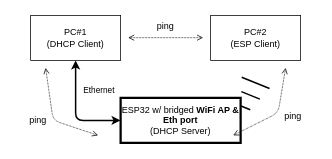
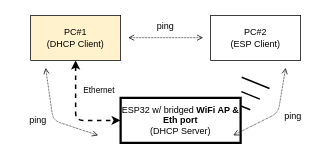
  <mxCell id="0" />
  <mxCell id="1" parent="0" />
  <mxCell id="2" value="ESP32 w/ bridged &lt;b&gt;WiFi AP &amp;amp; Eth port&lt;/b&gt;&lt;br&gt;(DHCP Server)" style="rounded=0;whiteSpace=wrap;html=1;strokeWidth=3;" parent="1" vertex="1"><mxGeometry x="160" y="130" width="160" height="60" as="geometry" /></mxCell>
- <mxCell id="3" style="edgeStyle=orthogonalEdgeStyle;html=1;exitX=0.5;exitY=1;exitDx=0;exitDy=0;entryX=0;entryY=0.5;entryDx=0;entryDy=0;startArrow=classic;startFill=1;strokeWidth=2;" parent="1" source="5" target="2" edge="1"><mxGeometry relative="1" as="geometry"><Array as="points"><mxPoint x="100" y="160" /></Array></mxGeometry></mxCell>
+ <mxCell id="3" style="edgeStyle=orthogonalEdgeStyle;html=1;exitX=0.5;exitY=1;exitDx=0;exitDy=0;entryX=0;entryY=0.5;entryDx=0;entryDy=0;startArrow=classic;startFill=1;strokeWidth=2;dashed=1;" parent="1" source="5" target="2" edge="1"><mxGeometry relative="1" as="geometry"><Array as="points"><mxPoint x="100" y="160" /></Array></mxGeometry></mxCell>
  <mxCell id="4" value="Ethernet" style="edgeLabel;html=1;align=center;verticalAlign=middle;resizable=0;points=[];" parent="3" vertex="1" connectable="0"><mxGeometry x="-0.29" y="-1" relative="1" as="geometry"><mxPoint x="31" y="-11" as="offset" /></mxGeometry></mxCell>
- <mxCell id="5" value="PC#1&lt;br&gt;(DHCP Client)" style="rounded=0;whiteSpace=wrap;html=1;" parent="1" vertex="1"><mxGeometry x="40" y="20" width="120" height="60" as="geometry" /></mxCell>
+ <mxCell id="5" value="PC#1&lt;br&gt;(DHCP Client)" style="rounded=0;whiteSpace=wrap;html=1;fillColor=#fff2cc;" parent="1" vertex="1"><mxGeometry x="40" y="20" width="120" height="60" as="geometry" /></mxCell>
  <mxCell id="6" value="PC#2&lt;br&gt;(ESP Client)" style="rounded=0;whiteSpace=wrap;html=1;" parent="1" vertex="1"><mxGeometry x="280" y="20" width="120" height="60" as="geometry" /></mxCell>
  <mxCell id="7" value="" style="endArrow=open;startArrow=open;html=1;startFill=0;endFill=0;dashed=1;dashPattern=1 1;" parent="1" edge="1"><mxGeometry width="50" height="50" relative="1" as="geometry"><mxPoint x="170" y="49.71" as="sourcePoint" /><mxPoint x="270" y="49.71" as="targetPoint" /><Array as="points"><mxPoint x="220" y="49.71" /></Array></mxGeometry></mxCell>
  <mxCell id="8" value="" style="endArrow=open;startArrow=open;html=1;startFill=0;endFill=0;dashed=1;dashPattern=1 1;" parent="1" edge="1"><mxGeometry width="50" height="50" relative="1" as="geometry"><mxPoint x="130" y="180" as="sourcePoint" /><mxPoint x="60" y="90" as="targetPoint" /><Array as="points"><mxPoint x="70" y="160" /></Array></mxGeometry></mxCell>
  <mxCell id="9" value="" style="endArrow=open;startArrow=open;html=1;startFill=0;endFill=0;dashed=1;dashPattern=1 1;" parent="1" edge="1"><mxGeometry width="50" height="50" relative="1" as="geometry"><mxPoint x="380" y="90" as="sourcePoint" /><mxPoint x="310" y="180" as="targetPoint" /><Array as="points"><mxPoint x="370" y="150" /></Array></mxGeometry></mxCell>
  <mxCell id="10" value="ping" style="text;html=1;strokeColor=none;fillColor=none;align=center;verticalAlign=middle;whiteSpace=wrap;rounded=0;" parent="1" vertex="1"><mxGeometry x="20" y="145" width="60" height="30" as="geometry" /></mxCell>
  <mxCell id="11" value="ping" style="text;html=1;strokeColor=none;fillColor=none;align=center;verticalAlign=middle;whiteSpace=wrap;rounded=0;" parent="1" vertex="1"><mxGeometry x="360" y="140" width="60" height="30" as="geometry" /></mxCell>
  <mxCell id="12" value="ping" style="text;html=1;strokeColor=none;fillColor=none;align=center;verticalAlign=middle;whiteSpace=wrap;rounded=0;" parent="1" vertex="1"><mxGeometry x="190" y="20" width="60" height="30" as="geometry" /></mxCell>
  <mxCell id="13" value="" style="shape=mxgraph.arrows2.wedgeArrowDashed2;html=1;bendable=0;startWidth=20;stepSize=15;entryX=1;entryY=0.5;entryDx=0;entryDy=0;strokeWidth=2;" parent="1" target="2" edge="1"><mxGeometry width="100" height="100" relative="1" as="geometry"><mxPoint x="340" y="110" as="sourcePoint" /><mxPoint x="300" y="160" as="targetPoint" /></mxGeometry></mxCell>
